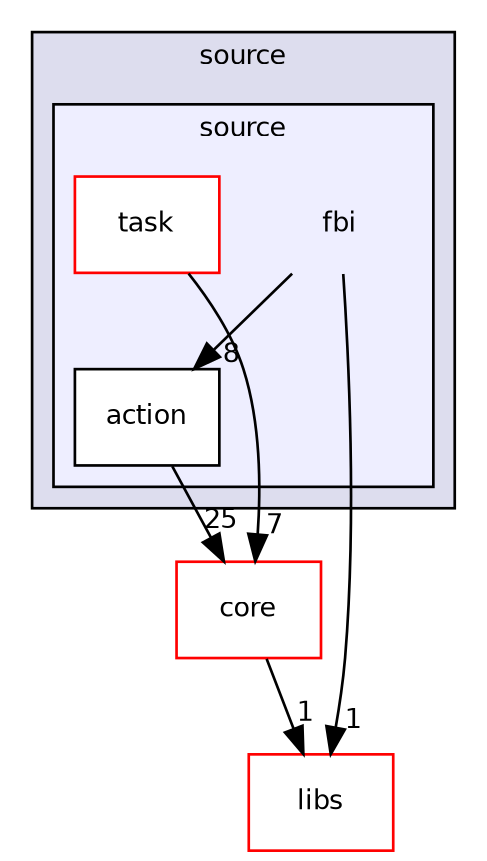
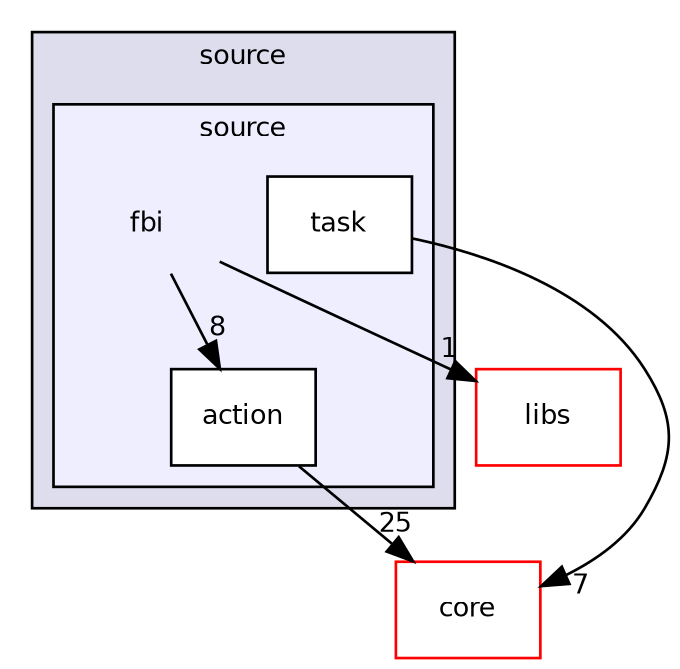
  digraph {
    compound=true
    node [fontname=Helvetica fontsize=10 shape=box color=black fillcolor=white style=filled]
    edge [headlabel=1 labeldistance=1.5 labelfontname=Helvetica labelfontsize=10]
    n1 [label=fbi shape=plaintext color="" fillcolor="" style=""]
    n2 [label=action]
-   n3 [color=red label=task]
+   n3 [label=task]
    n4 [color=red label=libs]
    n5 [color=red label=core]
    subgraph cluster_1 {
      bgcolor="#ddddee"
      fontname=Helvetica
      fontsize=10
      label=source
      pencolor=black
      subgraph cluster_2 {
        bgcolor="#eeeeff"
        fontname=Helvetica
        fontsize=10
        label=source
        pencolor=black
        n1
        n2
        n3
      }
    }
    n1 -> n2 [headlabel=8]
    n1 -> n4
    n2 -> n5 [headlabel=25]
    n3 -> n5 [headlabel=7]
-   n5 -> n4
  }
